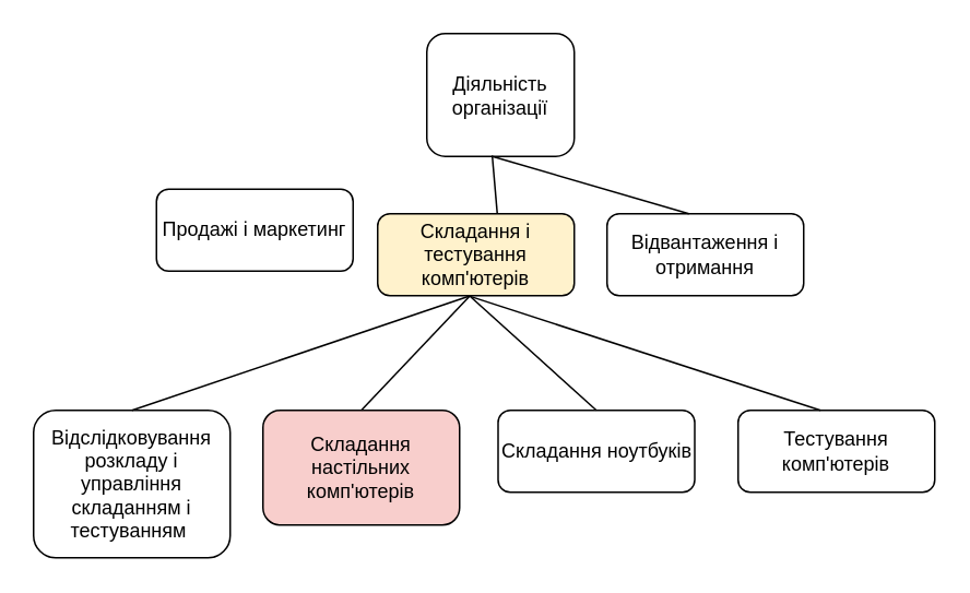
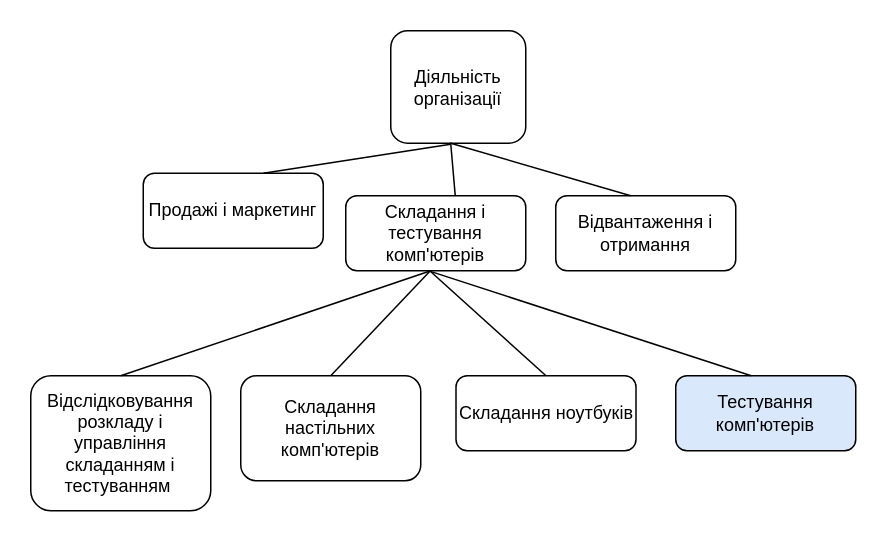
  <mxCell id="0" />
  <mxCell id="1" parent="0" />
  <mxCell id="2" value="Продажі і маркетинг" style="whiteSpace=wrap;html=1;align=center;rounded=1;" vertex="1" parent="1"><mxGeometry x="95" y="115" width="120" height="50" as="geometry" /></mxCell>
  <mxCell id="3" value="Діяльність організації" style="whiteSpace=wrap;html=1;align=center;rounded=1;" vertex="1" parent="1"><mxGeometry x="260" y="20" width="90" height="75" as="geometry" /></mxCell>
- <mxCell id="4" value="Складання і тестування комп'ютерів" style="whiteSpace=wrap;html=1;align=center;rounded=1;fillColor=#fff2cc;" vertex="1" parent="1"><mxGeometry x="230" y="130" width="120" height="50" as="geometry" /></mxCell>
+ <mxCell id="4" value="Складання і тестування комп'ютерів" style="whiteSpace=wrap;html=1;align=center;rounded=1;" vertex="1" parent="1"><mxGeometry x="230" y="130" width="120" height="50" as="geometry" /></mxCell>
  <mxCell id="5" value="Відвантаження і отримання" style="whiteSpace=wrap;html=1;align=center;rounded=1;" vertex="1" parent="1"><mxGeometry x="370" y="130" width="120" height="50" as="geometry" /></mxCell>
  <mxCell id="6" value="Відслідковування розкладу і управління складанням і тестуванням&amp;nbsp;" style="whiteSpace=wrap;html=1;align=center;rounded=1;" vertex="1" parent="1"><mxGeometry x="20" y="250" width="120" height="90" as="geometry" /></mxCell>
- <mxCell id="7" value="Складання настільних комп'ютерів" style="whiteSpace=wrap;html=1;align=center;rounded=1;fillColor=#f8cecc;" vertex="1" parent="1"><mxGeometry x="160" y="250" width="120" height="70" as="geometry" /></mxCell>
+ <mxCell id="7" value="Складання настільних комп'ютерів" style="whiteSpace=wrap;html=1;align=center;rounded=1;" vertex="1" parent="1"><mxGeometry x="160" y="250" width="120" height="70" as="geometry" /></mxCell>
  <mxCell id="8" value="Складання ноутбуків" style="whiteSpace=wrap;html=1;align=center;rounded=1;" vertex="1" parent="1"><mxGeometry x="303.5" y="250" width="120" height="50" as="geometry" /></mxCell>
- <mxCell id="9" value="Тестування комп'ютерів" style="whiteSpace=wrap;html=1;align=center;rounded=1;" vertex="1" parent="1"><mxGeometry x="450" y="250" width="120" height="50" as="geometry" /></mxCell>
+ <mxCell id="9" value="Тестування комп'ютерів" style="whiteSpace=wrap;html=1;align=center;rounded=1;fillColor=#dae8fc;" vertex="1" parent="1"><mxGeometry x="450" y="250" width="120" height="50" as="geometry" /></mxCell>
+ <mxCell id="10" value="" style="endArrow=none;html=1;rounded=1;exitX=0.667;exitY=0;exitDx=0;exitDy=0;exitPerimeter=0;entryX=0.444;entryY=1.008;entryDx=0;entryDy=0;entryPerimeter=0;" edge="1" parent="1" source="2" target="3"><mxGeometry width="50" height="50" relative="1" as="geometry"><mxPoint x="300" y="180" as="sourcePoint" /><mxPoint x="170" y="100" as="targetPoint" /></mxGeometry></mxCell>
  <mxCell id="11" value="" style="endArrow=none;html=1;rounded=1;exitX=0.667;exitY=0;exitDx=0;exitDy=0;exitPerimeter=0;entryX=0.438;entryY=0.998;entryDx=0;entryDy=0;entryPerimeter=0;" edge="1" parent="1" target="3"><mxGeometry width="50" height="50" relative="1" as="geometry"><mxPoint x="420" y="130" as="sourcePoint" /><mxPoint x="420" y="100" as="targetPoint" /></mxGeometry></mxCell>
  <mxCell id="12" value="" style="endArrow=none;html=1;rounded=1;exitX=0.667;exitY=0;exitDx=0;exitDy=0;exitPerimeter=0;entryX=0.444;entryY=0.998;entryDx=0;entryDy=0;entryPerimeter=0;" edge="1" parent="1" target="3"><mxGeometry width="50" height="50" relative="1" as="geometry"><mxPoint x="303" y="130" as="sourcePoint" /><mxPoint x="303" y="100" as="targetPoint" /></mxGeometry></mxCell>
  <mxCell id="13" value="" style="endArrow=none;html=1;rounded=1;entryX=0.464;entryY=1.007;entryDx=0;entryDy=0;entryPerimeter=0;" edge="1" parent="1" target="4"><mxGeometry width="50" height="50" relative="1" as="geometry"><mxPoint x="80" y="250" as="sourcePoint" /><mxPoint x="250" y="190" as="targetPoint" /></mxGeometry></mxCell>
  <mxCell id="14" value="" style="endArrow=none;html=1;rounded=1;entryX=0.47;entryY=1;entryDx=0;entryDy=0;entryPerimeter=0;" edge="1" parent="1" target="4"><mxGeometry width="50" height="50" relative="1" as="geometry"><mxPoint x="220" y="250" as="sourcePoint" /><mxPoint x="219.66" y="220" as="targetPoint" /></mxGeometry></mxCell>
  <mxCell id="15" value="" style="endArrow=none;html=1;rounded=1;entryX=0.468;entryY=1.004;entryDx=0;entryDy=0;entryPerimeter=0;" edge="1" parent="1" target="4"><mxGeometry width="50" height="50" relative="1" as="geometry"><mxPoint x="363.5" y="250" as="sourcePoint" /><mxPoint x="363.16" y="220" as="targetPoint" /></mxGeometry></mxCell>
  <mxCell id="16" value="" style="endArrow=none;html=1;rounded=1;entryX=0.47;entryY=1.008;entryDx=0;entryDy=0;entryPerimeter=0;" edge="1" parent="1" target="4"><mxGeometry width="50" height="50" relative="1" as="geometry"><mxPoint x="500.34" y="250" as="sourcePoint" /><mxPoint x="500" y="220" as="targetPoint" /></mxGeometry></mxCell>
